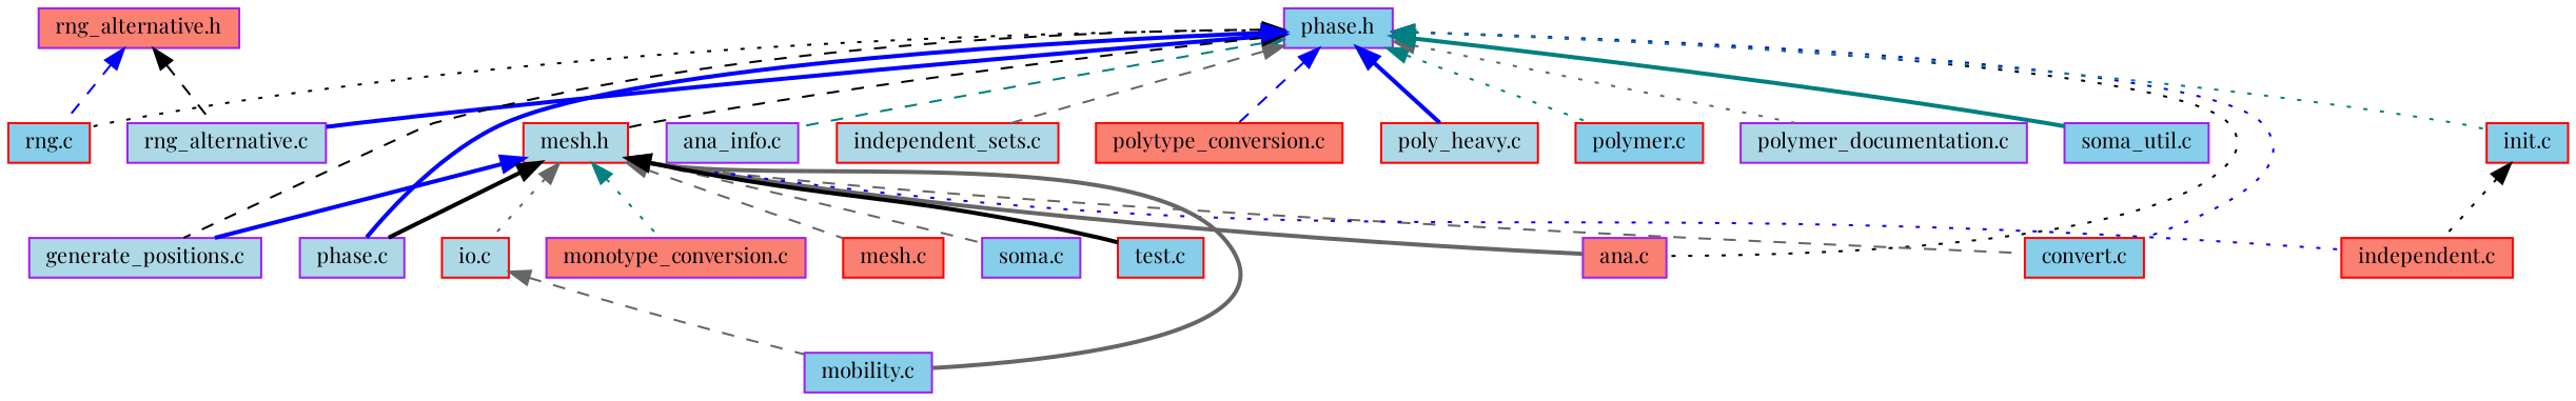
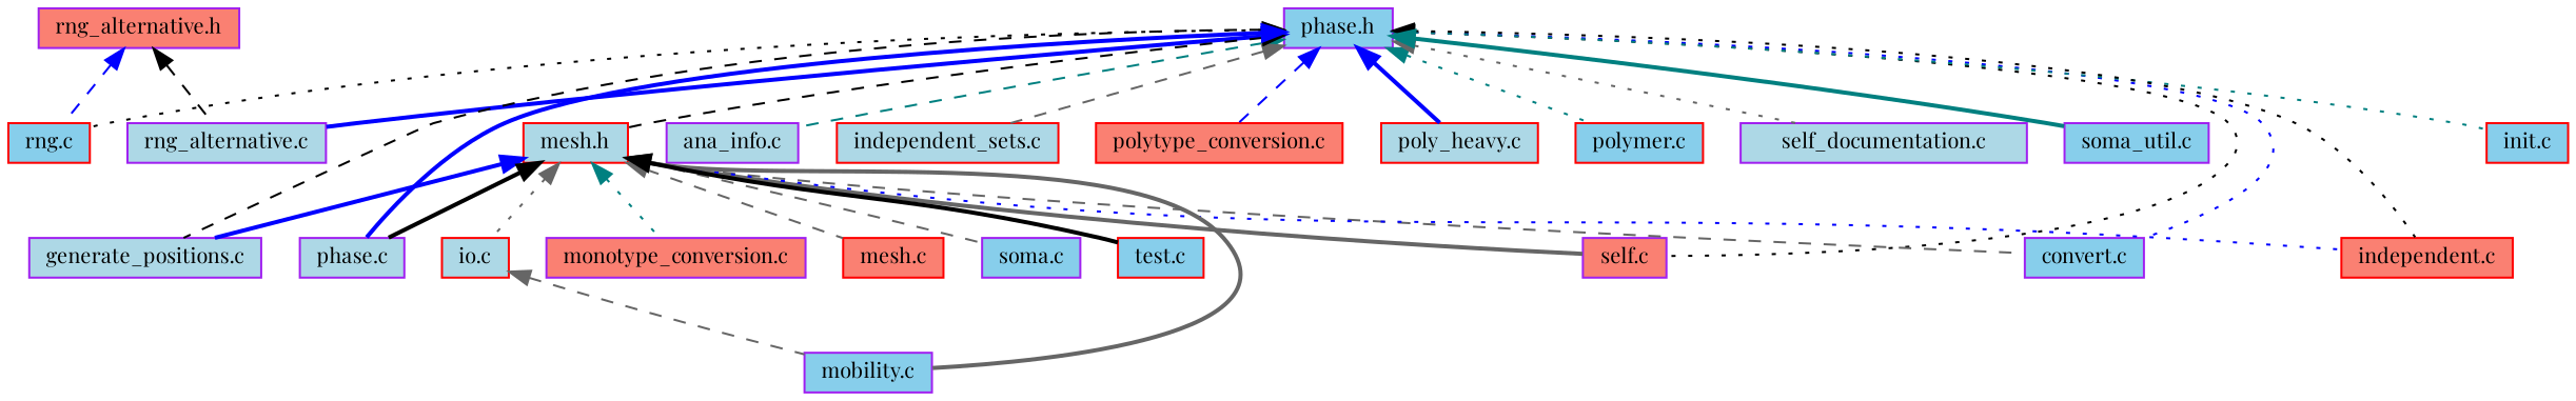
  digraph {
    fontname="Playfair Display"
    node [color=purple fillcolor=skyblue fontname="Playfair Display" fontsize=10 shape=box style=filled]
    edge [color=gray40 dir=back fontname="Playfair Display" fontsize=10 labelfontname=Helvetica labelfontsize=10 style=dashed]
    n1 [fillcolor=salmon fontcolor=black height=0.2 label="rng_alternative.h" width=0.4]
    n2 [color=red height=0.2 label="rng.c" width=0.4]
    n3 [fillcolor=lightblue height=0.2 label="rng_alternative.c" width=0.4]
    n4 [height=0.2 label="phase.h" width=0.4]
-   n5 [fillcolor=salmon height=0.2 label="ana.c" width=0.4]
+   n5 [fillcolor=salmon height=0.2 label="self.c" width=0.4]
    n6 [fillcolor=lightblue height=0.2 label="ana_info.c" width=0.4]
-   n7 [color=red height=0.2 label="convert.c" width=0.4]
+   n7 [height=0.2 label="convert.c" width=0.4]
    n8 [fillcolor=lightblue height=0.2 label="generate_positions.c" width=0.4]
    n9 [color=red fillcolor=lightblue height=0.2 label="independent_sets.c" width=0.4]
    n10 [color=red height=0.2 label="init.c" width=0.4]
    n11 [color=red fillcolor=lightblue height=0.2 label="mesh.h" width=0.4]
    n12 [color=red fillcolor=salmon height=0.2 label="independent.c" width=0.4]
    n13 [fillcolor=lightblue height=0.2 label="phase.c" width=0.4]
    n14 [color=red fillcolor=salmon height=0.2 label="polytype_conversion.c" width=0.4]
    n15 [color=red fillcolor=lightblue height=0.2 label="poly_heavy.c" width=0.4]
    n16 [color=red height=0.2 label="polymer.c" width=0.4]
-   n17 [fillcolor=lightblue height=0.2 label="polymer_documentation.c" width=0.4]
+   n17 [fillcolor=lightblue height=0.2 label="self_documentation.c" width=0.4]
    n18 [height=0.2 label="soma_util.c" width=0.4]
    n19 [height=0.2 label="mobility.c" width=0.4]
    n20 [fillcolor=salmon height=0.2 label="monotype_conversion.c" width=0.4]
    n21 [color=red fillcolor=lightblue height=0.2 label="io.c" width=0.4]
    n22 [color=red fillcolor=salmon height=0.2 label="mesh.c" width=0.4]
    n23 [height=0.2 label="soma.c" width=0.4]
    n24 [color=red height=0.2 label="test.c" width=0.4]
    n1 -> n2 [color=blue]
    n1 -> n3 [color=black]
    n4 -> n2 [color=black style=dotted]
    n4 -> n3 [color=blue style=bold]
    n4 -> n5 [color=black style=dotted]
    n4 -> n6 [color=teal]
    n4 -> n7 [color=blue style=dotted]
    n4 -> n8 [color=black]
    n4 -> n9
    n4 -> n10 [color=teal style=dotted]
    n4 -> n11 [color=black]
-   n10 -> n12 [color=black style=dotted]
+   n4 -> n12 [color=black style=dotted]
    n4 -> n13 [color=blue style=bold]
    n4 -> n14 [color=blue]
    n4 -> n15 [color=blue style=bold]
    n4 -> n16 [color=teal style=dotted]
    n4 -> n17 [style=dotted]
    n4 -> n18 [color=teal style=bold]
    n11 -> n5 [style=bold]
    n11 -> n7
    n11 -> n8 [color=blue style=bold]
    n11 -> n12 [color=blue style=dotted]
    n11 -> n13 [color=black style=bold]
    n11 -> n19 [style=bold]
    n11 -> n20 [color=teal style=dotted]
    n11 -> n21 [style=dotted]
    n11 -> n22
    n11 -> n23
    n11 -> n24 [color=black style=bold]
    n21 -> n19
  }
